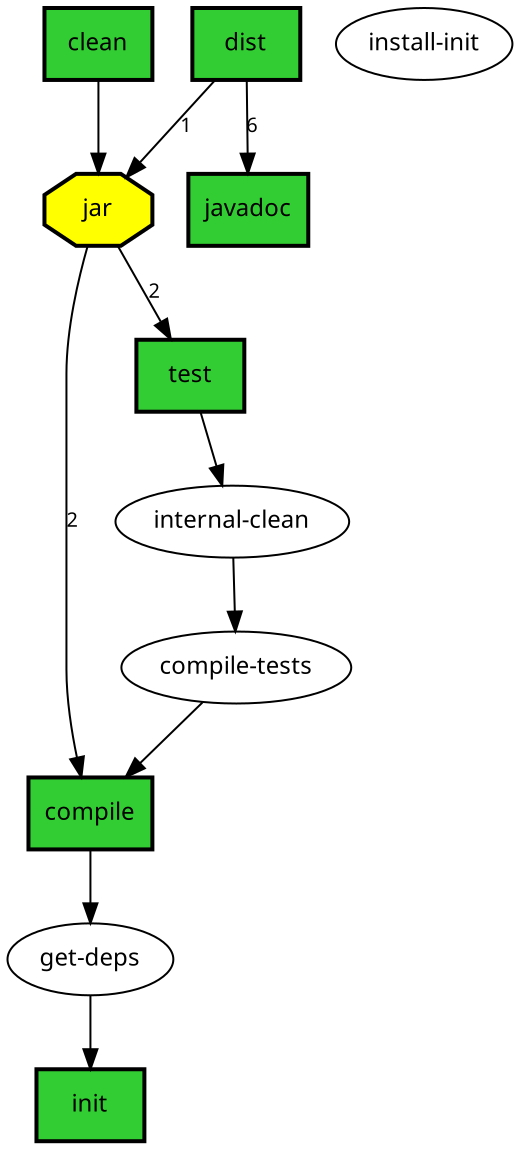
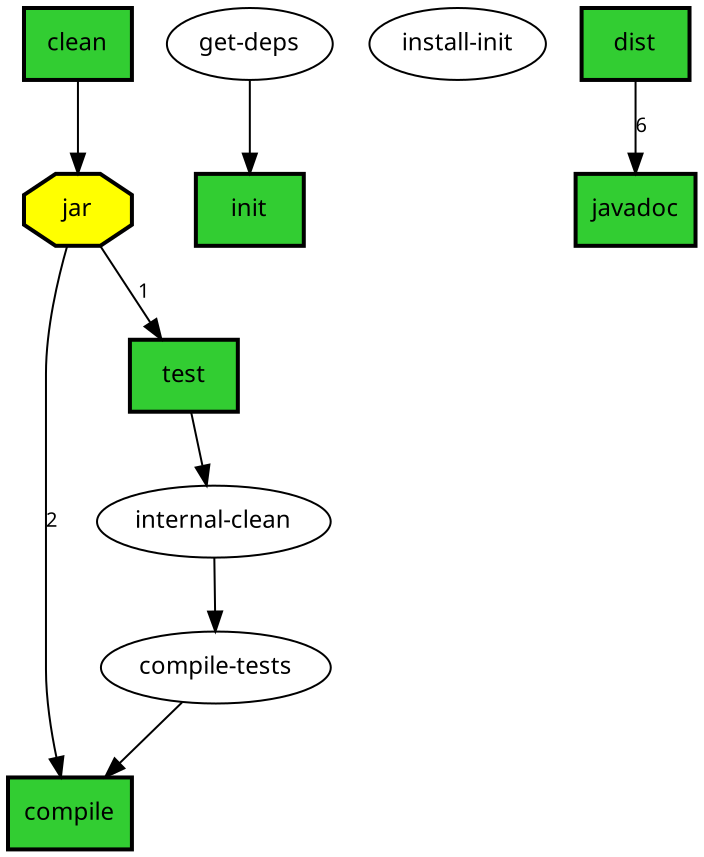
  digraph {
    fontname="Noto Sans"
    rankdir=TB
    node [fillcolor=limegreen fontname="Noto Sans" fontsize=12 shape=box style="filled,bold"]
    edge [fontname="Noto Sans" fontsize=10]
    jar [fillcolor=yellow shape=octagon]
    compile
    test
    "get-deps" [fillcolor="" shape="" style=""]
    n5 [label="internal-clean" fillcolor="" shape="" style=""]
    init
    "compile-tests" [fillcolor="" shape="" style=""]
    n8 [label="install-init" fillcolor="" shape="" style=""]
    clean
    dist
    javadoc
    jar -> compile [label=2]
-   jar -> test [label=2]
-   compile -> "get-deps"
+   jar -> test [label=1]
    test -> n5
    "get-deps" -> init
    n5 -> "compile-tests"
    "compile-tests" -> compile
    clean -> jar
-   dist -> jar [label=1]
    dist -> javadoc [label=6]
  }
